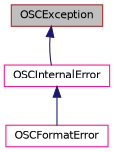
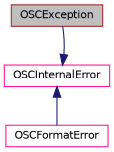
  digraph {
    node [color=deeppink fontname=Helvetica fontsize=10 shape=record]
    edge [color=midnightblue dir=back fontname=Helvetica fontsize=10 labelfontname=Helvetica labelfontsize=10 style=solid]
    n1 [color=brown fillcolor=grey75 fontcolor=black height=0.2 label=OSCException style=filled width=0.4]
    n2 [height=0.2 label=OSCInternalError width=0.4]
    n3 [height=0.2 label=OSCFormatError width=0.4]
-   n1 -> n2
+   n2 -> n1
    n2 -> n3
  }
